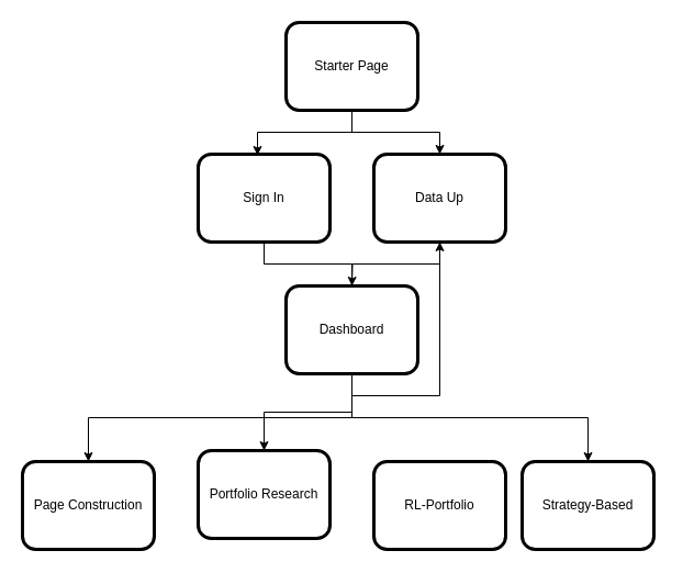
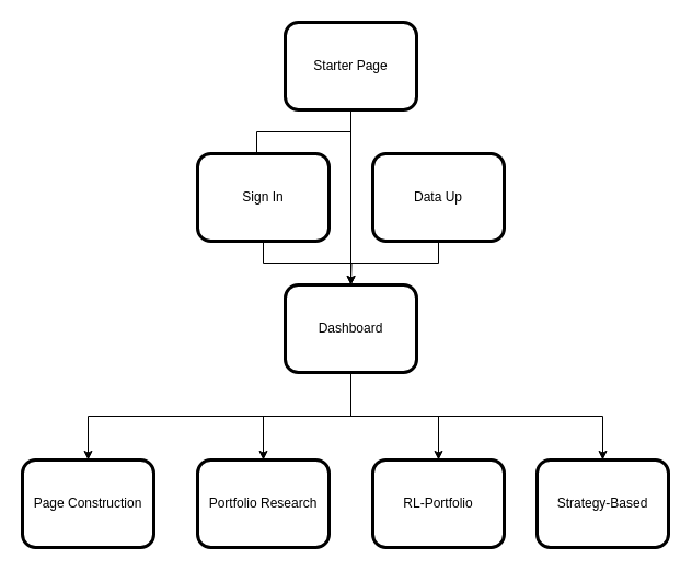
  <mxCell id="0" />
  <mxCell id="1" parent="0" />
  <mxCell id="2" style="edgeStyle=orthogonalEdgeStyle;rounded=0;orthogonalLoop=1;jettySize=auto;html=1;exitX=0.5;exitY=1;exitDx=0;exitDy=0;entryX=0.5;entryY=0;entryDx=0;entryDy=0;" edge="1" parent="1" source="6" target="7"><mxGeometry relative="1" as="geometry" /></mxCell>
  <mxCell id="3" style="edgeStyle=orthogonalEdgeStyle;rounded=0;orthogonalLoop=1;jettySize=auto;html=1;exitX=0.5;exitY=1;exitDx=0;exitDy=0;" edge="1" parent="1" source="6" target="8"><mxGeometry relative="1" as="geometry" /></mxCell>
- <mxCell id="4" style="edgeStyle=orthogonalEdgeStyle;rounded=0;orthogonalLoop=1;jettySize=auto;html=1;exitX=0.5;exitY=1;exitDx=0;exitDy=0;" edge="1" parent="1" source="6" target="17"><mxGeometry relative="1" as="geometry" /></mxCell>
+ <mxCell id="4" style="edgeStyle=orthogonalEdgeStyle;rounded=0;orthogonalLoop=1;jettySize=auto;html=1;exitX=0.5;exitY=1;exitDx=0;exitDy=0;entryX=0.5;entryY=0;entryDx=0;entryDy=0;" edge="1" parent="1" source="6" target="9"><mxGeometry relative="1" as="geometry" /></mxCell>
  <mxCell id="5" style="edgeStyle=orthogonalEdgeStyle;rounded=0;orthogonalLoop=1;jettySize=auto;html=1;exitX=0.5;exitY=1;exitDx=0;exitDy=0;entryX=0.5;entryY=0;entryDx=0;entryDy=0;" edge="1" parent="1" source="6" target="10"><mxGeometry relative="1" as="geometry" /></mxCell>
  <mxCell id="6" value="Dashboard" style="shape=ext;rounded=1;html=1;whiteSpace=wrap;strokeWidth=3;" vertex="1" parent="1"><mxGeometry x="260" y="260" width="120" height="80" as="geometry" /></mxCell>
- <mxCell id="7" value="Portfolio Research" style="shape=ext;rounded=1;html=1;whiteSpace=wrap;strokeWidth=3;" vertex="1" parent="1"><mxGeometry x="180" y="410" width="120" height="80" as="geometry" /></mxCell>
+ <mxCell id="7" value="Portfolio Research" style="shape=ext;rounded=1;html=1;whiteSpace=wrap;strokeWidth=3;" vertex="1" parent="1"><mxGeometry x="180" y="420" width="120" height="80" as="geometry" /></mxCell>
  <mxCell id="8" value="Page Construction" style="shape=ext;rounded=1;html=1;whiteSpace=wrap;strokeWidth=3;" vertex="1" parent="1"><mxGeometry x="20" y="420" width="120" height="80" as="geometry" /></mxCell>
  <mxCell id="9" value="RL-Portfolio" style="shape=ext;rounded=1;html=1;whiteSpace=wrap;strokeWidth=3;" vertex="1" parent="1"><mxGeometry x="340" y="420" width="120" height="80" as="geometry" /></mxCell>
- <mxCell id="10" value="Strategy-Based" style="shape=ext;rounded=1;html=1;whiteSpace=wrap;strokeWidth=3;" vertex="1" parent="1"><mxGeometry x="475" y="420" width="120" height="80" as="geometry" /></mxCell>
+ <mxCell id="10" value="Strategy-Based" style="shape=ext;rounded=1;html=1;whiteSpace=wrap;strokeWidth=3;" vertex="1" parent="1"><mxGeometry x="490" y="420" width="120" height="80" as="geometry" /></mxCell>
  <mxCell id="11" style="edgeStyle=orthogonalEdgeStyle;rounded=0;orthogonalLoop=1;jettySize=auto;html=1;exitX=0.5;exitY=1;exitDx=0;exitDy=0;entryX=0.5;entryY=0;entryDx=0;entryDy=0;endArrow=none;" edge="1" parent="1" source="12" target="6"><mxGeometry relative="1" as="geometry" /></mxCell>
  <mxCell id="12" value="Sign In" style="shape=ext;rounded=1;html=1;whiteSpace=wrap;strokeWidth=3;" vertex="1" parent="1"><mxGeometry x="180" y="140" width="120" height="80" as="geometry" /></mxCell>
- <mxCell id="13" style="edgeStyle=orthogonalEdgeStyle;rounded=0;orthogonalLoop=1;jettySize=auto;html=1;exitX=0.5;exitY=1;exitDx=0;exitDy=0;entryX=0.45;entryY=0.013;entryDx=0;entryDy=0;entryPerimeter=0;" edge="1" parent="1" source="15" target="12"><mxGeometry relative="1" as="geometry" /></mxCell>
- <mxCell id="14" style="edgeStyle=orthogonalEdgeStyle;rounded=0;orthogonalLoop=1;jettySize=auto;html=1;exitX=0.5;exitY=1;exitDx=0;exitDy=0;entryX=0.5;entryY=0;entryDx=0;entryDy=0;" edge="1" parent="1" source="15" target="17"><mxGeometry relative="1" as="geometry" /></mxCell>
+ <mxCell id="13" style="edgeStyle=orthogonalEdgeStyle;rounded=0;orthogonalLoop=1;jettySize=auto;html=1;exitX=0.5;exitY=1;exitDx=0;exitDy=0;entryX=0.45;entryY=0.013;entryDx=0;entryDy=0;entryPerimeter=0;endArrow=none;" edge="1" parent="1" source="15" target="12"><mxGeometry relative="1" as="geometry" /></mxCell>
+ <mxCell id="14" style="edgeStyle=orthogonalEdgeStyle;rounded=0;orthogonalLoop=1;jettySize=auto;html=1;exitX=0.5;exitY=1;exitDx=0;exitDy=0;" edge="1" parent="1" source="15" target="6"><mxGeometry relative="1" as="geometry" /></mxCell>
  <mxCell id="15" value="Starter Page" style="shape=ext;rounded=1;html=1;whiteSpace=wrap;strokeWidth=3;" vertex="1" parent="1"><mxGeometry x="260" y="20" width="120" height="80" as="geometry" /></mxCell>
  <mxCell id="16" style="edgeStyle=orthogonalEdgeStyle;rounded=0;orthogonalLoop=1;jettySize=auto;html=1;exitX=0.5;exitY=1;exitDx=0;exitDy=0;" edge="1" parent="1" source="17"><mxGeometry relative="1" as="geometry"><mxPoint x="320" y="260" as="targetPoint" /></mxGeometry></mxCell>
  <mxCell id="17" value="Data Up" style="shape=ext;rounded=1;html=1;whiteSpace=wrap;strokeWidth=3;" vertex="1" parent="1"><mxGeometry x="340" y="140" width="120" height="80" as="geometry" /></mxCell>
